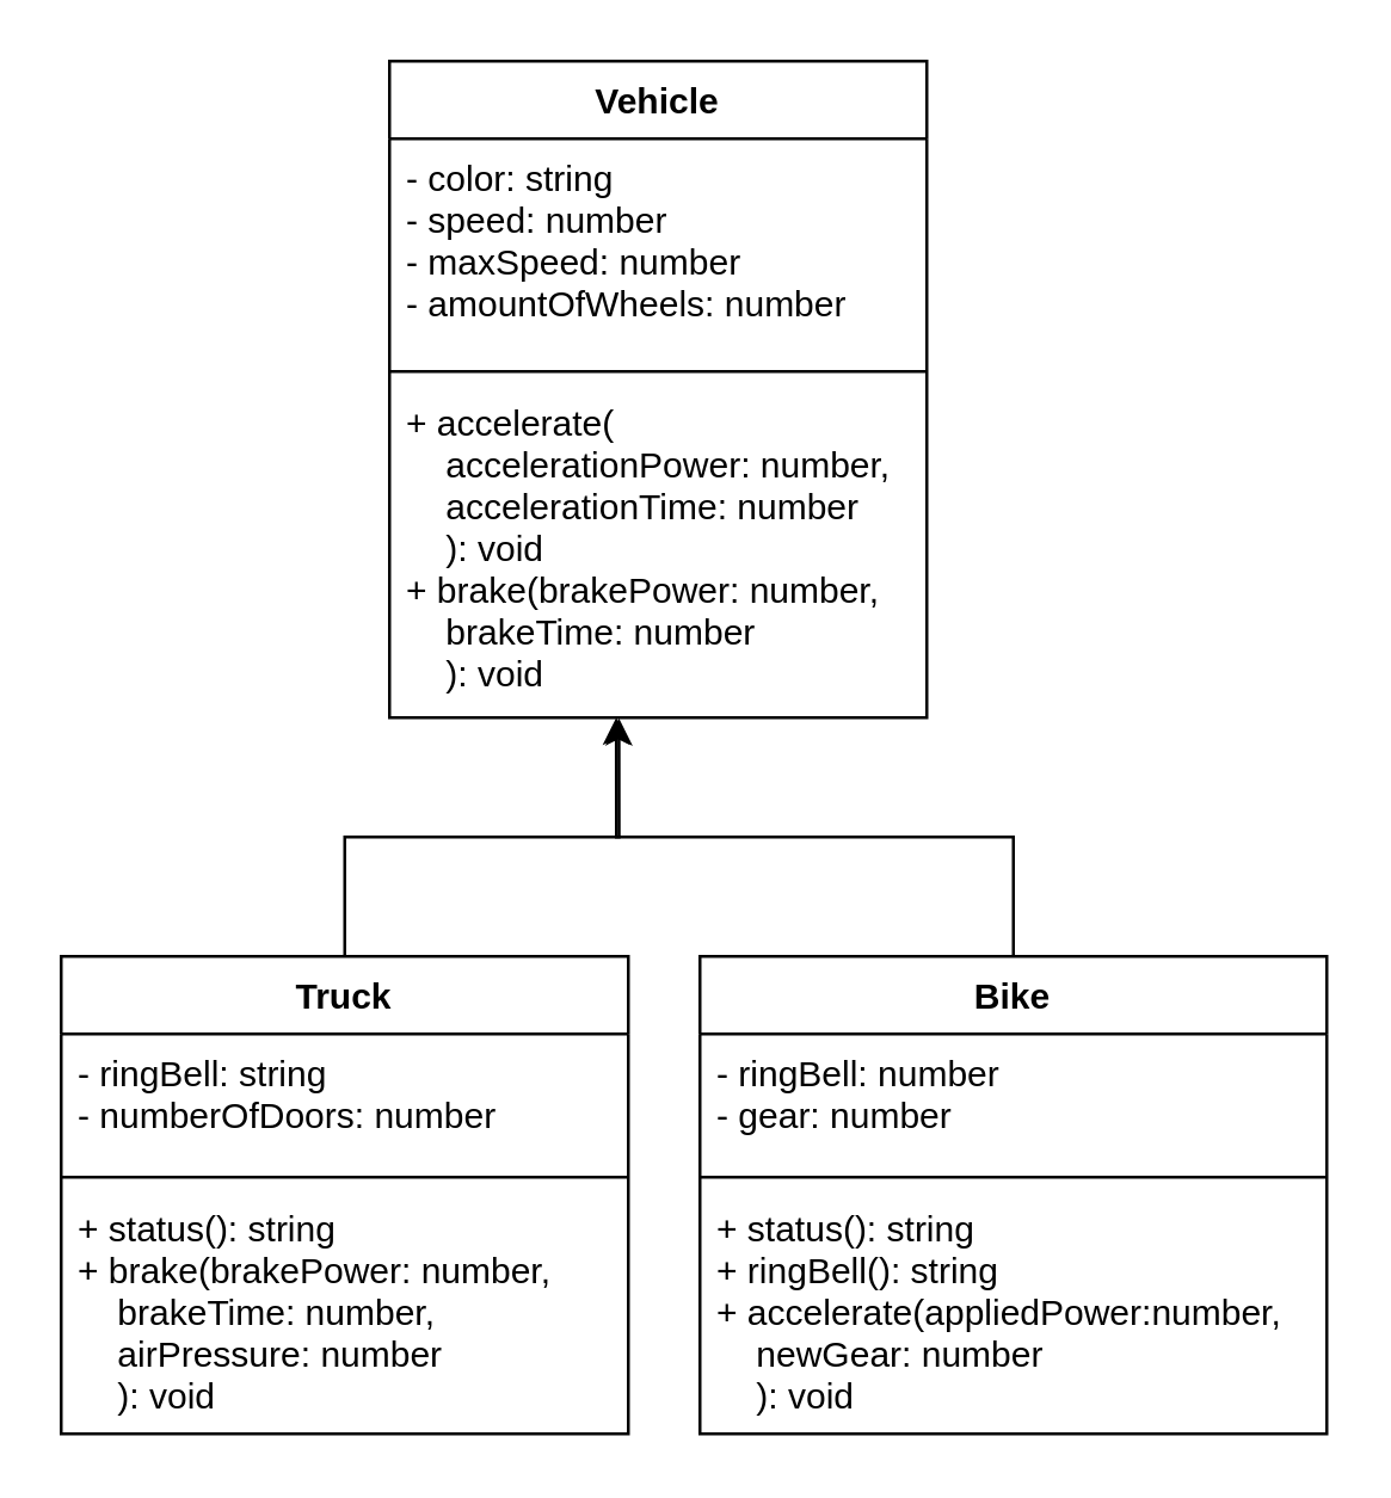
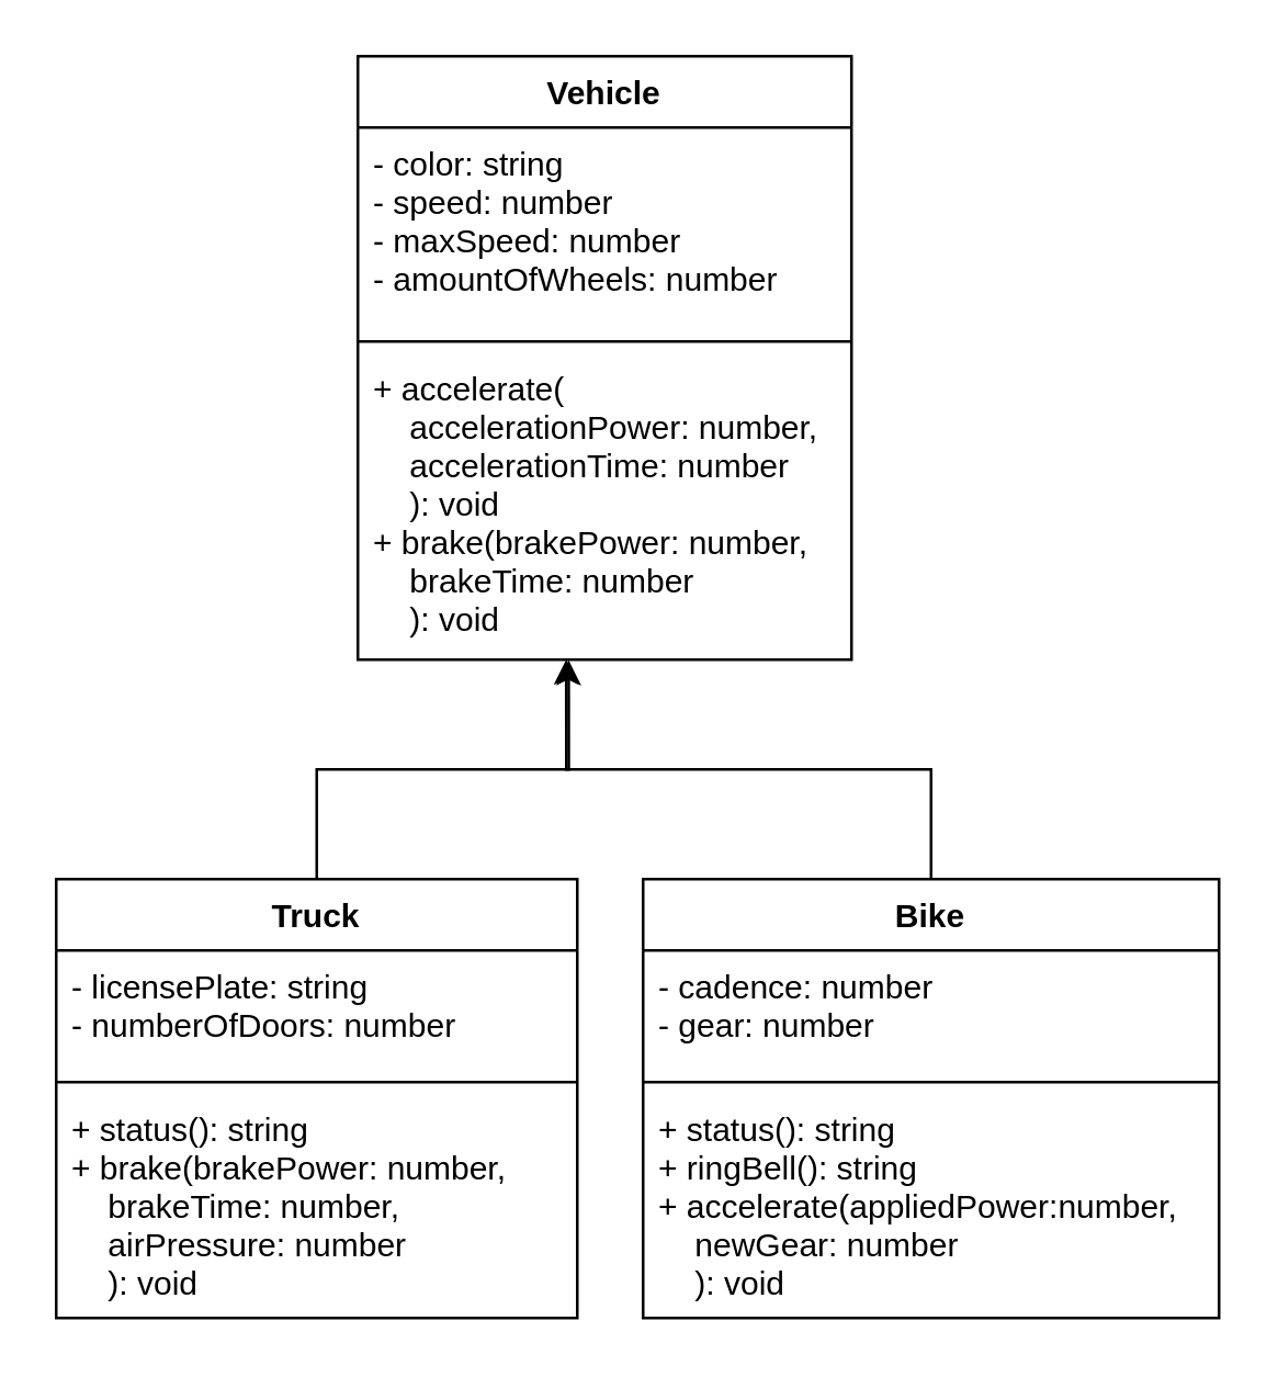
  <mxCell id="0" />
  <mxCell id="1" parent="0" />
  <mxCell id="2" value="Vehicle" style="swimlane;fontStyle=1;align=center;verticalAlign=top;childLayout=stackLayout;horizontal=1;startSize=26;horizontalStack=0;resizeParent=1;resizeParentMax=0;resizeLast=0;collapsible=1;marginBottom=0;" parent="1" vertex="1"><mxGeometry x="130" y="20" width="180" height="220" as="geometry" /></mxCell>
  <mxCell id="3" value="- color: string&#10;- speed: number&#10;- maxSpeed: number&#10;- amountOfWheels: number" style="text;strokeColor=none;fillColor=none;align=left;verticalAlign=top;spacingLeft=4;spacingRight=4;overflow=hidden;rotatable=0;points=[[0,0.5],[1,0.5]];portConstraint=eastwest;" parent="2" vertex="1"><mxGeometry y="26" width="180" height="74" as="geometry" /></mxCell>
  <mxCell id="4" value="" style="line;strokeWidth=1;fillColor=none;align=left;verticalAlign=middle;spacingTop=-1;spacingLeft=3;spacingRight=3;rotatable=0;labelPosition=right;points=[];portConstraint=eastwest;strokeColor=inherit;" parent="2" vertex="1"><mxGeometry y="100" width="180" height="8" as="geometry" /></mxCell>
  <mxCell id="5" value="+ accelerate(&#10;    accelerationPower: number, &#10;    accelerationTime: number&#10;    ): void&#10;+ brake(brakePower: number,&#10;    brakeTime: number&#10;    ): void" style="text;strokeColor=none;fillColor=none;align=left;verticalAlign=top;spacingLeft=4;spacingRight=4;overflow=hidden;rotatable=0;points=[[0,0.5],[1,0.5]];portConstraint=eastwest;" parent="2" vertex="1"><mxGeometry y="108" width="180" height="112" as="geometry" /></mxCell>
  <mxCell id="6" style="edgeStyle=orthogonalEdgeStyle;shape=connector;rounded=0;html=1;entryX=0.427;entryY=1.002;entryDx=0;entryDy=0;entryPerimeter=0;labelBackgroundColor=default;strokeColor=default;fontFamily=Helvetica;fontSize=11;fontColor=default;endArrow=classic;" parent="1" source="7" target="5" edge="1"><mxGeometry relative="1" as="geometry" /></mxCell>
  <mxCell id="7" value="Truck" style="swimlane;fontStyle=1;align=center;verticalAlign=top;childLayout=stackLayout;horizontal=1;startSize=26;horizontalStack=0;resizeParent=1;resizeParentMax=0;resizeLast=0;collapsible=1;marginBottom=0;" parent="1" vertex="1"><mxGeometry x="20" y="320" width="190" height="160" as="geometry" /></mxCell>
- <mxCell id="8" value="- ringBell: string&#10;- numberOfDoors: number" style="text;strokeColor=none;fillColor=none;align=left;verticalAlign=top;spacingLeft=4;spacingRight=4;overflow=hidden;rotatable=0;points=[[0,0.5],[1,0.5]];portConstraint=eastwest;" parent="7" vertex="1"><mxGeometry y="26" width="190" height="44" as="geometry" /></mxCell>
+ <mxCell id="8" value="- licensePlate: string&#10;- numberOfDoors: number" style="text;strokeColor=none;fillColor=none;align=left;verticalAlign=top;spacingLeft=4;spacingRight=4;overflow=hidden;rotatable=0;points=[[0,0.5],[1,0.5]];portConstraint=eastwest;" parent="7" vertex="1"><mxGeometry y="26" width="190" height="44" as="geometry" /></mxCell>
  <mxCell id="9" value="" style="line;strokeWidth=1;fillColor=none;align=left;verticalAlign=middle;spacingTop=-1;spacingLeft=3;spacingRight=3;rotatable=0;labelPosition=right;points=[];portConstraint=eastwest;strokeColor=inherit;" parent="7" vertex="1"><mxGeometry y="70" width="190" height="8" as="geometry" /></mxCell>
  <mxCell id="10" value="+ status(): string&#10;+ brake(brakePower: number,&#10;    brakeTime: number,&#10;    airPressure: number&#10;    ): void" style="text;strokeColor=none;fillColor=none;align=left;verticalAlign=top;spacingLeft=4;spacingRight=4;overflow=hidden;rotatable=0;points=[[0,0.5],[1,0.5]];portConstraint=eastwest;" parent="7" vertex="1"><mxGeometry y="78" width="190" height="82" as="geometry" /></mxCell>
  <mxCell id="11" style="edgeStyle=orthogonalEdgeStyle;html=1;entryX=0.422;entryY=1;entryDx=0;entryDy=0;entryPerimeter=0;rounded=0;" parent="1" source="12" target="5" edge="1"><mxGeometry relative="1" as="geometry" /></mxCell>
  <mxCell id="12" value="Bike" style="swimlane;fontStyle=1;align=center;verticalAlign=top;childLayout=stackLayout;horizontal=1;startSize=26;horizontalStack=0;resizeParent=1;resizeParentMax=0;resizeLast=0;collapsible=1;marginBottom=0;" parent="1" vertex="1"><mxGeometry x="234" y="320" width="210" height="160" as="geometry" /></mxCell>
- <mxCell id="13" value="- ringBell: number&#10;- gear: number" style="text;strokeColor=none;fillColor=none;align=left;verticalAlign=top;spacingLeft=4;spacingRight=4;overflow=hidden;rotatable=0;points=[[0,0.5],[1,0.5]];portConstraint=eastwest;" parent="12" vertex="1"><mxGeometry y="26" width="210" height="44" as="geometry" /></mxCell>
+ <mxCell id="13" value="- cadence: number&#10;- gear: number" style="text;strokeColor=none;fillColor=none;align=left;verticalAlign=top;spacingLeft=4;spacingRight=4;overflow=hidden;rotatable=0;points=[[0,0.5],[1,0.5]];portConstraint=eastwest;" parent="12" vertex="1"><mxGeometry y="26" width="210" height="44" as="geometry" /></mxCell>
  <mxCell id="14" value="" style="line;strokeWidth=1;fillColor=none;align=left;verticalAlign=middle;spacingTop=-1;spacingLeft=3;spacingRight=3;rotatable=0;labelPosition=right;points=[];portConstraint=eastwest;strokeColor=inherit;" parent="12" vertex="1"><mxGeometry y="70" width="210" height="8" as="geometry" /></mxCell>
  <mxCell id="15" value="+ status(): string&#10;+ ringBell(): string&#10;+ accelerate(appliedPower:number,&#10;    newGear: number&#10;    ): void" style="text;strokeColor=none;fillColor=none;align=left;verticalAlign=top;spacingLeft=4;spacingRight=4;overflow=hidden;rotatable=0;points=[[0,0.5],[1,0.5]];portConstraint=eastwest;" parent="12" vertex="1"><mxGeometry y="78" width="210" height="82" as="geometry" /></mxCell>
